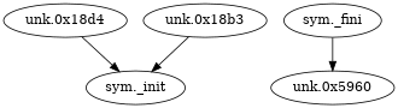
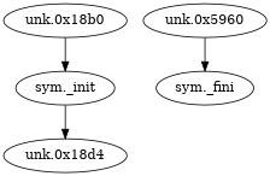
  digraph {
    n1 [label="sym._init"]
    n2 [label="unk.0x18d4"]
-   n3 [label="unk.0x18b3"]
+   n3 [label="unk.0x18b0"]
    n4 [label="sym._fini"]
    n5 [label="unk.0x5960"]
-   n2 -> n1
+   n1 -> n2
    n3 -> n1
-   n4 -> n5
+   n5 -> n4
  }
